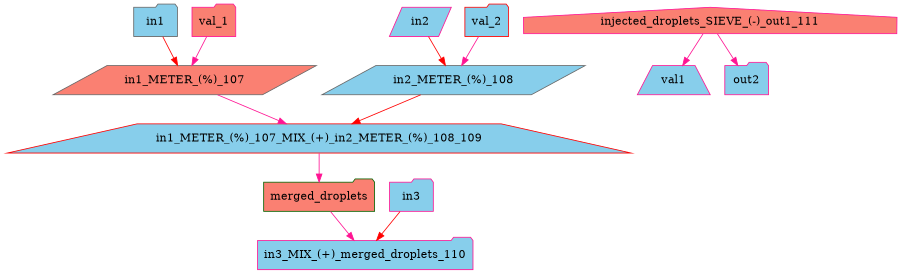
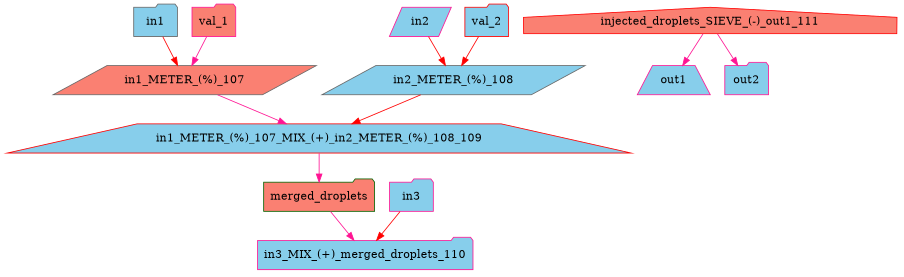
  strict digraph {
    node [color=deeppink fillcolor=skyblue shape=folder style=filled]
    edge [color=deeppink]
    in1 [color=gray40]
    "in1_METER_(%)_107" [color=gray40 fillcolor=salmon shape=parallelogram]
    "in1_METER_(%)_107_MIX_(+)_in2_METER_(%)_108_109" [color=red shape=trapezium]
    merged_droplets [color=darkgreen fillcolor=salmon]
    in2 [shape=parallelogram]
    "in2_METER_(%)_108" [color=gray40 shape=parallelogram]
    in3
    "in3_MIX_(+)_merged_droplets_110"
    val_1 [fillcolor=salmon]
    val_2 [color=red]
-   "injected_droplets_SIEVE_(-)_out1_111" [fillcolor=salmon shape=house]
-   out1 [shape=trapezium label=val1]
+   "injected_droplets_SIEVE_(-)_out1_111" [color=red fillcolor=salmon shape=house]
+   out1 [shape=trapezium]
    out2
    in1 -> "in1_METER_(%)_107" [color=red]
    "in1_METER_(%)_107" -> "in1_METER_(%)_107_MIX_(+)_in2_METER_(%)_108_109"
    "in1_METER_(%)_107_MIX_(+)_in2_METER_(%)_108_109" -> merged_droplets
    merged_droplets -> "in3_MIX_(+)_merged_droplets_110"
    in2 -> "in2_METER_(%)_108" [color=red]
    "in2_METER_(%)_108" -> "in1_METER_(%)_107_MIX_(+)_in2_METER_(%)_108_109" [color=red]
    in3 -> "in3_MIX_(+)_merged_droplets_110" [color=red]
    val_1 -> "in1_METER_(%)_107"
-   val_2 -> "in2_METER_(%)_108"
+   val_2 -> "in2_METER_(%)_108" [color=red]
    "injected_droplets_SIEVE_(-)_out1_111" -> out1
    "injected_droplets_SIEVE_(-)_out1_111" -> out2
  }
